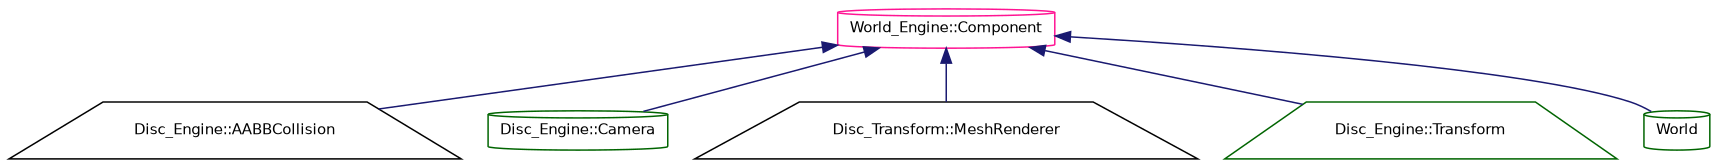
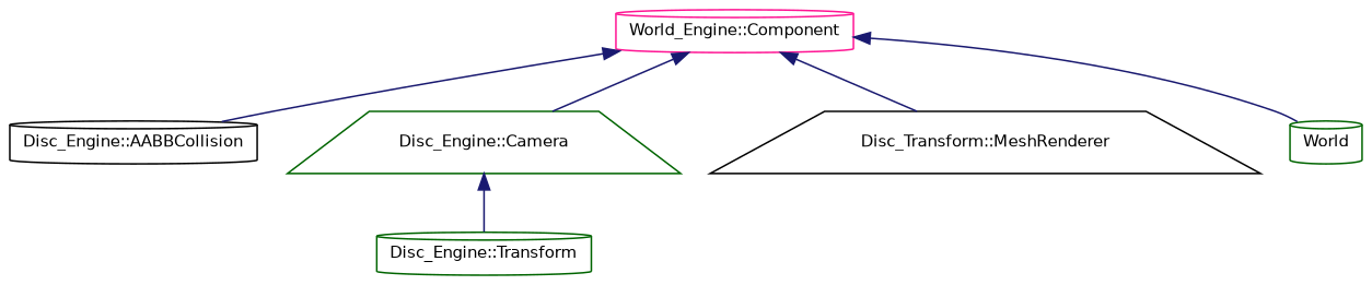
  digraph {
    rankdir=TB
    node [color=darkgreen fillcolor=white fontname=Helvetica fontsize=10 shape=cylinder style=filled]
    edge [color=midnightblue dir=back fontname=Helvetica fontsize=10 labelfontname=Helvetica labelfontsize=10 style=solid]
    n1 [color=deeppink height=0.2 label="World_Engine::Component" width=0.4]
-   n2 [color=black height=0.2 label="Disc_Engine::AABBCollision" shape=trapezium width=0.4]
-   n3 [height=0.2 label="Disc_Engine::Camera" width=0.4]
+   n2 [color=black height=0.2 label="Disc_Engine::AABBCollision" width=0.4]
+   n3 [height=0.2 label="Disc_Engine::Camera" shape=trapezium width=0.4]
    n4 [color=black height=0.2 label="Disc_Transform::MeshRenderer" shape=trapezium width=0.4]
-   n5 [height=0.2 label="Disc_Engine::Transform" shape=trapezium width=0.4]
+   n5 [height=0.2 label="Disc_Engine::Transform" width=0.4]
    n6 [height=0.2 label=World width=0.4]
    n1 -> n2
    n1 -> n3
    n1 -> n4
-   n1 -> n5
+   n3 -> n5
    n1 -> n6
  }
